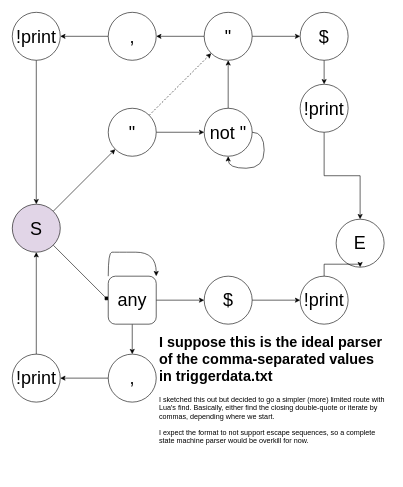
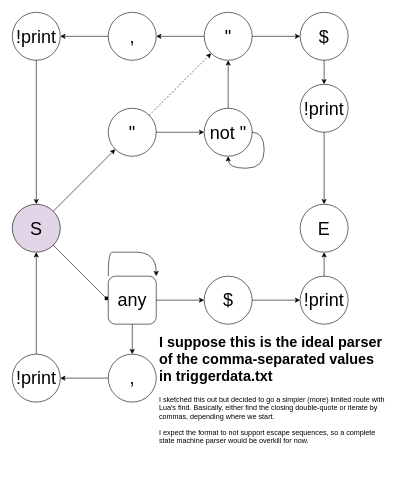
  <mxCell id="0" />
  <mxCell id="1" parent="0" />
  <mxCell id="2" style="rounded=0;orthogonalLoop=1;jettySize=auto;html=1;exitX=1;exitY=0;exitDx=0;exitDy=0;" edge="1" parent="1" source="4" target="7"><mxGeometry relative="1" as="geometry" /></mxCell>
  <mxCell id="3" style="rounded=0;orthogonalLoop=1;jettySize=auto;html=1;exitX=1;exitY=1;exitDx=0;exitDy=0;entryX=0;entryY=0.5;entryDx=0;entryDy=0;endArrow=diamond;" edge="1" parent="1" source="4" target="21"><mxGeometry relative="1" as="geometry" /></mxCell>
  <mxCell id="4" value="S" style="ellipse;whiteSpace=wrap;html=1;aspect=fixed;fontSize=30;verticalAlign=middle;fillColor=#e1d5e7;" vertex="1" parent="1"><mxGeometry x="20" y="340" width="80" height="80" as="geometry" /></mxCell>
  <mxCell id="5" value="" style="rounded=0;orthogonalLoop=1;jettySize=auto;html=1;" edge="1" parent="1" source="7" target="9"><mxGeometry relative="1" as="geometry" /></mxCell>
  <mxCell id="6" style="rounded=0;orthogonalLoop=1;jettySize=auto;html=1;exitX=1;exitY=0;exitDx=0;exitDy=0;entryX=0;entryY=1;entryDx=0;entryDy=0;dashed=1;" edge="1" parent="1" source="7" target="12"><mxGeometry relative="1" as="geometry" /></mxCell>
  <mxCell id="7" value="&lt;div&gt;&quot;&lt;/div&gt;" style="ellipse;whiteSpace=wrap;html=1;aspect=fixed;fontSize=30;verticalAlign=middle;" vertex="1" parent="1"><mxGeometry x="180" y="180" width="80" height="80" as="geometry" /></mxCell>
  <mxCell id="8" value="" style="rounded=0;orthogonalLoop=1;jettySize=auto;html=1;" edge="1" parent="1" source="9" target="12"><mxGeometry relative="1" as="geometry" /></mxCell>
  <mxCell id="9" value="not &quot;" style="ellipse;whiteSpace=wrap;html=1;aspect=fixed;fontSize=30;verticalAlign=middle;" vertex="1" parent="1"><mxGeometry x="340" y="180" width="80" height="80" as="geometry" /></mxCell>
  <mxCell id="10" value="" style="rounded=0;orthogonalLoop=1;jettySize=auto;html=1;" edge="1" parent="1" source="12" target="14"><mxGeometry relative="1" as="geometry" /></mxCell>
  <mxCell id="11" value="" style="rounded=0;orthogonalLoop=1;jettySize=auto;html=1;" edge="1" parent="1" source="12" target="16"><mxGeometry relative="1" as="geometry" /></mxCell>
  <mxCell id="12" value="&lt;div&gt;&quot;&lt;/div&gt;" style="ellipse;whiteSpace=wrap;html=1;aspect=fixed;fontSize=30;verticalAlign=middle;" vertex="1" parent="1"><mxGeometry x="340" y="20" width="80" height="80" as="geometry" /></mxCell>
  <mxCell id="13" value="" style="rounded=0;orthogonalLoop=1;jettySize=auto;html=1;" edge="1" parent="1" source="14" target="25"><mxGeometry relative="1" as="geometry" /></mxCell>
  <mxCell id="14" value="$" style="ellipse;whiteSpace=wrap;html=1;aspect=fixed;fontSize=30;verticalAlign=middle;" vertex="1" parent="1"><mxGeometry x="500" y="20" width="80" height="80" as="geometry" /></mxCell>
  <mxCell id="15" value="" style="rounded=0;orthogonalLoop=1;jettySize=auto;html=1;" edge="1" parent="1" source="16" target="31"><mxGeometry relative="1" as="geometry" /></mxCell>
  <mxCell id="16" value="," style="ellipse;whiteSpace=wrap;html=1;aspect=fixed;fontSize=30;verticalAlign=middle;" vertex="1" parent="1"><mxGeometry x="180" y="20" width="80" height="80" as="geometry" /></mxCell>
  <mxCell id="17" value="!print" style="ellipse;whiteSpace=wrap;html=1;aspect=fixed;fontSize=30;verticalAlign=middle;" vertex="1" parent="1"><mxGeometry x="20" y="590" width="80" height="80" as="geometry" /></mxCell>
- <mxCell id="18" value="&lt;div&gt;E&lt;/div&gt;" style="ellipse;whiteSpace=wrap;html=1;aspect=fixed;fontSize=30;verticalAlign=middle;" vertex="1" parent="1"><mxGeometry x="560" y="365" width="80" height="80" as="geometry" /></mxCell>
+ <mxCell id="18" value="&lt;div&gt;E&lt;/div&gt;" style="ellipse;whiteSpace=wrap;html=1;aspect=fixed;fontSize=30;verticalAlign=middle;" vertex="1" parent="1"><mxGeometry x="500" y="340" width="80" height="80" as="geometry" /></mxCell>
  <mxCell id="19" value="" style="rounded=0;orthogonalLoop=1;jettySize=auto;html=1;" edge="1" parent="1" source="21" target="29"><mxGeometry relative="1" as="geometry" /></mxCell>
  <mxCell id="20" value="" style="rounded=0;orthogonalLoop=1;jettySize=auto;html=1;" edge="1" parent="1" source="21" target="23"><mxGeometry relative="1" as="geometry" /></mxCell>
  <mxCell id="21" value="&lt;div&gt;any&lt;/div&gt;" style="whiteSpace=wrap;html=1;aspect=fixed;fontSize=30;verticalAlign=middle;rounded=1;" vertex="1" parent="1"><mxGeometry x="180" y="460" width="80" height="80" as="geometry" /></mxCell>
  <mxCell id="22" value="" style="rounded=0;orthogonalLoop=1;jettySize=auto;html=1;" edge="1" parent="1" source="23" target="27"><mxGeometry relative="1" as="geometry" /></mxCell>
  <mxCell id="23" value="$" style="ellipse;whiteSpace=wrap;html=1;aspect=fixed;fontSize=30;verticalAlign=middle;" vertex="1" parent="1"><mxGeometry x="340" y="460" width="80" height="80" as="geometry" /></mxCell>
  <mxCell id="24" value="" style="edgeStyle=orthogonalEdgeStyle;rounded=0;orthogonalLoop=1;jettySize=auto;html=1;" edge="1" parent="1" source="25" target="18"><mxGeometry relative="1" as="geometry" /></mxCell>
  <mxCell id="25" value="!print" style="ellipse;whiteSpace=wrap;html=1;aspect=fixed;fontSize=30;verticalAlign=middle;" vertex="1" parent="1"><mxGeometry x="500" y="140" width="80" height="80" as="geometry" /></mxCell>
  <mxCell id="26" value="" style="edgeStyle=orthogonalEdgeStyle;rounded=0;orthogonalLoop=1;jettySize=auto;html=1;" edge="1" parent="1" source="27" target="18"><mxGeometry relative="1" as="geometry" /></mxCell>
  <mxCell id="27" value="!print" style="ellipse;whiteSpace=wrap;html=1;aspect=fixed;fontSize=30;verticalAlign=middle;" vertex="1" parent="1"><mxGeometry x="500" y="460" width="80" height="80" as="geometry" /></mxCell>
  <mxCell id="28" value="" style="rounded=0;orthogonalLoop=1;jettySize=auto;html=1;" edge="1" parent="1" source="29" target="17"><mxGeometry relative="1" as="geometry" /></mxCell>
  <mxCell id="29" value="," style="ellipse;whiteSpace=wrap;html=1;aspect=fixed;fontSize=30;verticalAlign=middle;" vertex="1" parent="1"><mxGeometry x="180" y="590" width="80" height="80" as="geometry" /></mxCell>
  <mxCell id="30" style="rounded=0;orthogonalLoop=1;jettySize=auto;html=1;exitX=0.5;exitY=1;exitDx=0;exitDy=0;entryX=0.5;entryY=0;entryDx=0;entryDy=0;" edge="1" parent="1" source="31" target="4"><mxGeometry relative="1" as="geometry" /></mxCell>
  <mxCell id="31" value="!print" style="ellipse;whiteSpace=wrap;html=1;aspect=fixed;fontSize=30;verticalAlign=middle;" vertex="1" parent="1"><mxGeometry x="20" y="20" width="80" height="80" as="geometry" /></mxCell>
  <mxCell id="32" style="rounded=0;orthogonalLoop=1;jettySize=auto;html=1;exitX=0.5;exitY=0;exitDx=0;exitDy=0;entryX=0.5;entryY=1;entryDx=0;entryDy=0;" edge="1" parent="1" source="17" target="4"><mxGeometry relative="1" as="geometry" /></mxCell>
  <mxCell id="33" style="edgeStyle=orthogonalEdgeStyle;rounded=0;orthogonalLoop=1;jettySize=auto;html=1;exitX=1;exitY=0.5;exitDx=0;exitDy=0;entryX=0.5;entryY=1;entryDx=0;entryDy=0;curved=1;" edge="1" parent="1" source="9" target="9"><mxGeometry relative="1" as="geometry" /></mxCell>
  <mxCell id="34" style="edgeStyle=orthogonalEdgeStyle;rounded=0;orthogonalLoop=1;jettySize=auto;html=1;exitX=0;exitY=0;exitDx=0;exitDy=0;entryX=1;entryY=0;entryDx=0;entryDy=0;curved=1;" edge="1" parent="1" source="21" target="21"><mxGeometry relative="1" as="geometry"><Array as="points"><mxPoint x="192" y="420" /><mxPoint x="248" y="420" /></Array></mxGeometry></mxCell>
  <mxCell id="35" value="&lt;h1 class=&quot;&quot;&gt;I suppose this is the ideal parser of the comma-separated values in triggerdata.txt&lt;br&gt;&lt;/h1&gt;&lt;p class=&quot;&quot;&gt;I sketched this out but decided to go a simpler (more) limited route with Lua's find. Basically, either find the closing double-quote or iterate by commas, depending where we start.&lt;/p&gt;&lt;p class=&quot;&quot;&gt;I expect the format to not support escape sequences, so a complete state machine parser would be overkill for now.&lt;br&gt;&lt;/p&gt;" style="text;html=1;strokeColor=none;fillColor=none;spacing=5;spacingTop=-20;whiteSpace=wrap;overflow=hidden;rounded=0;" vertex="1" parent="1"><mxGeometry x="260" y="550" width="390" height="240" as="geometry" /></mxCell>
